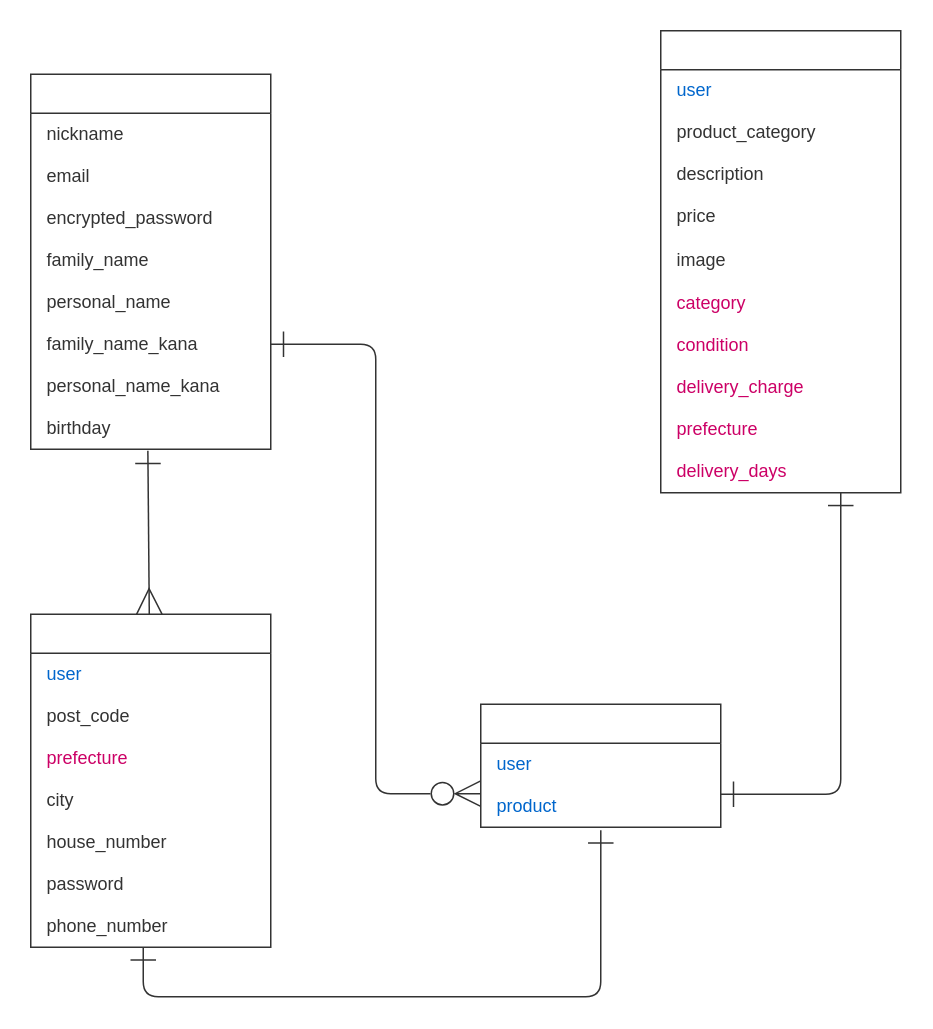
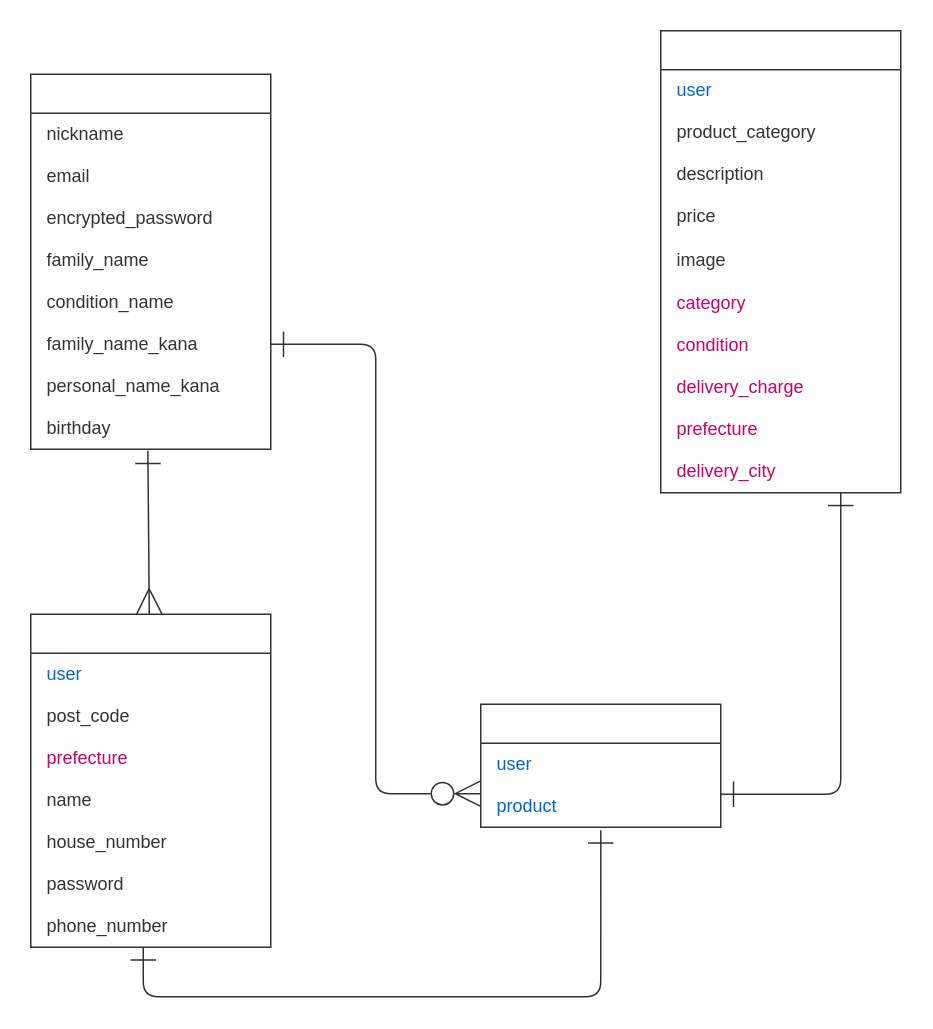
  <mxCell id="0" />
  <mxCell id="1" parent="0" />
  <mxCell id="2" value="users" style="swimlane;fontStyle=0;childLayout=stackLayout;horizontal=1;startSize=26;horizontalStack=0;resizeParent=1;resizeParentMax=0;resizeLast=0;collapsible=1;marginBottom=0;align=center;fontSize=14;verticalAlign=middle;fontColor=#FFFFFF;strokeColor=#333333;aspect=fixed;" vertex="1" parent="1"><mxGeometry x="20" y="49" width="160" height="250" as="geometry" /></mxCell>
  <mxCell id="3" value="nickname" style="text;html=1;resizable=0;autosize=1;align=left;verticalAlign=middle;points=[];fillColor=none;strokeColor=none;rounded=0;shadow=0;fontSize=12;spacingLeft=6;spacing=5;fontColor=#333333;" vertex="1" parent="2"><mxGeometry y="26" width="160" height="28" as="geometry" /></mxCell>
  <mxCell id="4" value="email&lt;br&gt;" style="text;html=1;resizable=0;autosize=1;align=left;verticalAlign=middle;points=[];fillColor=none;strokeColor=none;rounded=0;shadow=0;fontSize=12;spacingLeft=6;spacing=5;fontColor=#333333;" vertex="1" parent="2"><mxGeometry y="54" width="160" height="28" as="geometry" /></mxCell>
  <mxCell id="5" value="&lt;font&gt;encrypted_password&lt;/font&gt;" style="text;html=1;resizable=0;autosize=1;align=left;verticalAlign=middle;points=[];fillColor=none;strokeColor=none;rounded=0;shadow=0;fontSize=12;spacingLeft=6;spacing=5;fontColor=#333333;" vertex="1" parent="2"><mxGeometry y="82" width="160" height="28" as="geometry" /></mxCell>
  <mxCell id="6" value="family_name" style="text;html=1;resizable=0;autosize=1;align=left;verticalAlign=middle;points=[];fillColor=none;strokeColor=none;rounded=0;shadow=0;fontSize=12;spacingLeft=6;spacing=5;fontColor=#333333;" vertex="1" parent="2"><mxGeometry y="110" width="160" height="28" as="geometry" /></mxCell>
- <mxCell id="7" value="personal_name" style="text;html=1;resizable=0;autosize=1;align=left;verticalAlign=middle;points=[];fillColor=none;strokeColor=none;rounded=0;shadow=0;fontSize=12;spacingLeft=6;spacing=5;fontColor=#333333;" vertex="1" parent="2"><mxGeometry y="138" width="160" height="28" as="geometry" /></mxCell>
+ <mxCell id="7" value="condition_name" style="text;html=1;resizable=0;autosize=1;align=left;verticalAlign=middle;points=[];fillColor=none;strokeColor=none;rounded=0;shadow=0;fontSize=12;spacingLeft=6;spacing=5;fontColor=#333333;" vertex="1" parent="2"><mxGeometry y="138" width="160" height="28" as="geometry" /></mxCell>
  <mxCell id="8" value="family_name_kana" style="text;html=1;resizable=0;autosize=1;align=left;verticalAlign=middle;points=[];fillColor=none;strokeColor=none;rounded=0;shadow=0;fontSize=12;spacingLeft=6;spacing=5;fontColor=#333333;labelBackgroundColor=none;" vertex="1" parent="2"><mxGeometry y="166" width="160" height="28" as="geometry" /></mxCell>
  <mxCell id="9" value="personal_name_kana" style="text;html=1;resizable=0;autosize=1;align=left;verticalAlign=middle;points=[];fillColor=none;strokeColor=none;rounded=0;shadow=0;fontSize=12;spacingLeft=6;spacing=5;fontColor=#333333;labelBackgroundColor=none;" vertex="1" parent="2"><mxGeometry y="194" width="160" height="28" as="geometry" /></mxCell>
  <mxCell id="10" value="birthday" style="text;html=1;resizable=0;autosize=1;align=left;verticalAlign=middle;points=[];fillColor=none;strokeColor=none;rounded=0;shadow=0;fontSize=12;spacingLeft=6;spacing=5;fontColor=#333333;labelBackgroundColor=none;" vertex="1" parent="2"><mxGeometry y="222" width="160" height="28" as="geometry" /></mxCell>
  <mxCell id="11" value="number" style="swimlane;fontStyle=0;childLayout=stackLayout;horizontal=1;startSize=26;horizontalStack=0;resizeParent=1;resizeParentMax=0;resizeLast=0;collapsible=1;marginBottom=0;align=center;fontSize=14;verticalAlign=middle;fontColor=#FFFFFF;strokeColor=#333333;" vertex="1" parent="1"><mxGeometry x="440" y="20" width="160" height="308" as="geometry" /></mxCell>
  <mxCell id="12" value="&lt;font color=&quot;#0066cc&quot;&gt;user&lt;/font&gt;" style="text;html=1;resizable=0;autosize=1;align=left;verticalAlign=middle;points=[];fillColor=none;strokeColor=none;rounded=0;shadow=0;fontSize=12;spacingLeft=6;spacing=5;fontColor=#333333;" vertex="1" parent="11"><mxGeometry y="26" width="160" height="28" as="geometry" /></mxCell>
  <mxCell id="13" value="product_category" style="text;html=1;resizable=0;autosize=1;align=left;verticalAlign=middle;points=[];fillColor=none;strokeColor=none;rounded=0;shadow=0;fontSize=12;spacingLeft=6;spacing=5;fontColor=#333333;labelBackgroundColor=none;labelBorderColor=none;" vertex="1" parent="11"><mxGeometry y="54" width="160" height="28" as="geometry" /></mxCell>
  <mxCell id="14" value="description" style="text;html=1;resizable=0;autosize=1;align=left;verticalAlign=middle;points=[];fillColor=none;strokeColor=none;rounded=0;shadow=0;fontSize=12;spacingLeft=6;spacing=5;fontColor=#333333;" vertex="1" parent="11"><mxGeometry y="82" width="160" height="28" as="geometry" /></mxCell>
  <mxCell id="15" value="&lt;font&gt;price&lt;/font&gt;" style="text;html=1;resizable=0;autosize=1;align=left;verticalAlign=middle;points=[];fillColor=none;strokeColor=none;rounded=0;shadow=0;fontSize=12;spacingLeft=6;spacing=5;fontColor=#333333;" vertex="1" parent="11"><mxGeometry y="110" width="160" height="28" as="geometry" /></mxCell>
  <mxCell id="16" value="&lt;font color=&quot;#333333&quot;&gt;image&lt;/font&gt;" style="text;html=1;resizable=0;autosize=1;align=left;verticalAlign=middle;points=[];fillColor=none;strokeColor=none;rounded=0;shadow=0;fontSize=12;spacingLeft=6;spacing=5;fontColor=#FF8000;" vertex="1" parent="11"><mxGeometry y="138" width="160" height="30" as="geometry" /></mxCell>
  <mxCell id="17" value="category" style="text;html=1;resizable=0;autosize=1;align=left;verticalAlign=middle;points=[];fillColor=none;strokeColor=none;rounded=0;shadow=0;fontSize=12;spacingLeft=6;spacing=5;fontColor=#CC0066;" vertex="1" parent="11"><mxGeometry y="168" width="160" height="28" as="geometry" /></mxCell>
  <mxCell id="18" value="condition" style="text;html=1;resizable=0;autosize=1;align=left;verticalAlign=middle;points=[];fillColor=none;strokeColor=none;rounded=0;shadow=0;fontSize=12;spacingLeft=6;spacing=5;fontColor=#CC0066;labelBackgroundColor=none;" vertex="1" parent="11"><mxGeometry y="196" width="160" height="28" as="geometry" /></mxCell>
  <mxCell id="19" value="delivery_charge" style="text;html=1;resizable=0;autosize=1;align=left;verticalAlign=middle;points=[];fillColor=none;strokeColor=none;rounded=0;shadow=0;fontSize=12;spacingLeft=6;spacing=5;fontColor=#CC0066;labelBackgroundColor=none;" vertex="1" parent="11"><mxGeometry y="224" width="160" height="28" as="geometry" /></mxCell>
  <mxCell id="20" value="prefecture" style="text;html=1;resizable=0;autosize=1;align=left;verticalAlign=middle;points=[];fillColor=none;strokeColor=none;rounded=0;shadow=0;fontSize=12;spacingLeft=6;spacing=5;fontColor=#CC0066;labelBackgroundColor=none;" vertex="1" parent="11"><mxGeometry y="252" width="160" height="28" as="geometry" /></mxCell>
- <mxCell id="21" value="delivery_days" style="text;html=1;resizable=0;autosize=1;align=left;verticalAlign=middle;points=[];fillColor=none;strokeColor=none;rounded=0;shadow=0;fontSize=12;spacingLeft=6;spacing=5;fontColor=#CC0066;labelBackgroundColor=none;" vertex="1" parent="11"><mxGeometry y="280" width="160" height="28" as="geometry" /></mxCell>
+ <mxCell id="21" value="delivery_city" style="text;html=1;resizable=0;autosize=1;align=left;verticalAlign=middle;points=[];fillColor=none;strokeColor=none;rounded=0;shadow=0;fontSize=12;spacingLeft=6;spacing=5;fontColor=#CC0066;labelBackgroundColor=none;" vertex="1" parent="11"><mxGeometry y="280" width="160" height="28" as="geometry" /></mxCell>
  <mxCell id="22" style="edgeStyle=none;shape=connector;rounded=1;jumpSize=6;html=1;entryX=0.488;entryY=1.036;entryDx=0;entryDy=0;entryPerimeter=0;labelBackgroundColor=default;fontFamily=Helvetica;fontSize=12;fontColor=#0066CC;startArrow=ERmany;startFill=0;endArrow=ERone;endFill=0;startSize=15;endSize=15;sourcePerimeterSpacing=0;targetPerimeterSpacing=0;strokeColor=#333333;strokeWidth=1;" edge="1" parent="1" source="23" target="10"><mxGeometry relative="1" as="geometry" /></mxCell>
  <mxCell id="23" value="addresses" style="swimlane;fontStyle=0;childLayout=stackLayout;horizontal=1;startSize=26;horizontalStack=0;resizeParent=1;resizeParentMax=0;resizeLast=0;collapsible=1;marginBottom=0;align=center;fontSize=14;verticalAlign=middle;fontColor=#FFFFFF;strokeColor=#333333;aspect=fixed;" vertex="1" parent="1"><mxGeometry x="20" y="409" width="160" height="222" as="geometry" /></mxCell>
  <mxCell id="24" value="&lt;font color=&quot;#0066cc&quot;&gt;user&lt;/font&gt;" style="text;html=1;resizable=0;autosize=1;align=left;verticalAlign=middle;points=[];fillColor=none;strokeColor=none;rounded=0;shadow=0;fontSize=12;spacingLeft=6;spacing=5;fontColor=#333333;" vertex="1" parent="23"><mxGeometry y="26" width="160" height="28" as="geometry" /></mxCell>
  <mxCell id="25" value="post_code" style="text;html=1;resizable=0;autosize=1;align=left;verticalAlign=middle;points=[];fillColor=none;strokeColor=none;rounded=0;shadow=0;fontSize=12;spacingLeft=6;spacing=5;fontColor=#333333;" vertex="1" parent="23"><mxGeometry y="54" width="160" height="28" as="geometry" /></mxCell>
  <mxCell id="26" value="&lt;font color=&quot;#cc0066&quot;&gt;prefecture&lt;/font&gt;" style="text;html=1;resizable=0;autosize=1;align=left;verticalAlign=middle;points=[];fillColor=none;strokeColor=none;rounded=0;shadow=0;fontSize=12;spacingLeft=6;spacing=5;fontColor=#333333;" vertex="1" parent="23"><mxGeometry y="82" width="160" height="28" as="geometry" /></mxCell>
- <mxCell id="27" value="&lt;font&gt;city&lt;/font&gt;" style="text;html=1;resizable=0;autosize=1;align=left;verticalAlign=middle;points=[];fillColor=none;strokeColor=none;rounded=0;shadow=0;fontSize=12;spacingLeft=6;spacing=5;fontColor=#333333;" vertex="1" parent="23"><mxGeometry y="110" width="160" height="28" as="geometry" /></mxCell>
+ <mxCell id="27" value="&lt;font&gt;name&lt;/font&gt;" style="text;html=1;resizable=0;autosize=1;align=left;verticalAlign=middle;points=[];fillColor=none;strokeColor=none;rounded=0;shadow=0;fontSize=12;spacingLeft=6;spacing=5;fontColor=#333333;" vertex="1" parent="23"><mxGeometry y="110" width="160" height="28" as="geometry" /></mxCell>
  <mxCell id="28" value="house_number" style="text;html=1;resizable=0;autosize=1;align=left;verticalAlign=middle;points=[];fillColor=none;strokeColor=none;rounded=0;shadow=0;fontSize=12;spacingLeft=6;spacing=5;fontColor=#333333;" vertex="1" parent="23"><mxGeometry y="138" width="160" height="28" as="geometry" /></mxCell>
  <mxCell id="29" value="password" style="text;html=1;resizable=0;autosize=1;align=left;verticalAlign=middle;points=[];fillColor=none;strokeColor=none;rounded=0;shadow=0;fontSize=12;spacingLeft=6;spacing=5;fontColor=#333333;" vertex="1" parent="23"><mxGeometry y="166" width="160" height="28" as="geometry" /></mxCell>
  <mxCell id="30" value="phone_number" style="text;html=1;resizable=0;autosize=1;align=left;verticalAlign=middle;points=[];fillColor=none;strokeColor=none;rounded=0;shadow=0;fontSize=12;spacingLeft=6;spacing=5;fontColor=#333333;labelBackgroundColor=none;" vertex="1" parent="23"><mxGeometry y="194" width="160" height="28" as="geometry" /></mxCell>
  <mxCell id="31" value="orders" style="swimlane;fontStyle=0;childLayout=stackLayout;horizontal=1;startSize=26;horizontalStack=0;resizeParent=1;resizeParentMax=0;resizeLast=0;collapsible=1;marginBottom=0;align=center;fontSize=14;verticalAlign=middle;fontColor=#FFFFFF;strokeColor=#333333;aspect=fixed;" vertex="1" parent="1"><mxGeometry x="320" y="469" width="160" height="82" as="geometry" /></mxCell>
  <mxCell id="32" value="&lt;font color=&quot;#0066cc&quot;&gt;user&lt;/font&gt;" style="text;html=1;resizable=0;autosize=1;align=left;verticalAlign=middle;points=[];fillColor=none;strokeColor=none;rounded=0;shadow=0;fontSize=12;spacingLeft=6;spacing=5;fontColor=#333333;" vertex="1" parent="31"><mxGeometry y="26" width="160" height="28" as="geometry" /></mxCell>
  <mxCell id="33" value="&lt;font color=&quot;#0066cc&quot;&gt;product&lt;/font&gt;" style="text;html=1;resizable=0;autosize=1;align=left;verticalAlign=middle;points=[];fillColor=none;strokeColor=none;rounded=0;shadow=0;fontSize=12;spacingLeft=6;spacing=5;fontColor=#333333;" vertex="1" parent="31"><mxGeometry y="54" width="160" height="28" as="geometry" /></mxCell>
  <mxCell id="34" style="edgeStyle=orthogonalEdgeStyle;shape=connector;rounded=1;jumpSize=6;html=1;labelBackgroundColor=default;fontFamily=Helvetica;fontSize=12;fontColor=#0066CC;startArrow=ERone;startFill=0;endArrow=ERone;endFill=0;startSize=15;endSize=15;sourcePerimeterSpacing=0;strokeColor=#333333;strokeWidth=1;targetPerimeterSpacing=0;entryX=0.75;entryY=1.001;entryDx=0;entryDy=0;entryPerimeter=0;" edge="1" parent="1" source="33" target="21"><mxGeometry relative="1" as="geometry"><mxPoint x="560" y="334" as="targetPoint" /><Array as="points"><mxPoint x="560" y="529" /></Array></mxGeometry></mxCell>
  <mxCell id="35" style="edgeStyle=orthogonalEdgeStyle;shape=connector;rounded=1;jumpSize=6;html=1;labelBackgroundColor=default;fontFamily=Helvetica;fontSize=12;fontColor=#0066CC;startArrow=ERone;startFill=0;endArrow=ERzeroToMany;endFill=0;startSize=15;endSize=15;sourcePerimeterSpacing=0;targetPerimeterSpacing=0;strokeColor=#333333;strokeWidth=1;entryX=0;entryY=0.2;entryDx=0;entryDy=0;entryPerimeter=0;" edge="1" parent="1" source="8" target="33"><mxGeometry relative="1" as="geometry"><mxPoint x="290" y="529" as="targetPoint" /></mxGeometry></mxCell>
  <mxCell id="36" style="edgeStyle=orthogonalEdgeStyle;shape=connector;rounded=1;jumpSize=6;html=1;labelBackgroundColor=default;fontFamily=Helvetica;fontSize=12;fontColor=#0066CC;startArrow=ERone;startFill=0;endArrow=ERone;endFill=0;startSize=15;endSize=15;sourcePerimeterSpacing=0;targetPerimeterSpacing=0;strokeColor=#333333;strokeWidth=1;" edge="1" parent="1" target="30"><mxGeometry relative="1" as="geometry"><mxPoint x="400.026" y="553" as="sourcePoint" /><mxPoint x="95.36" y="633.324" as="targetPoint" /><Array as="points"><mxPoint x="400" y="664" /><mxPoint x="95" y="664" /></Array></mxGeometry></mxCell>
